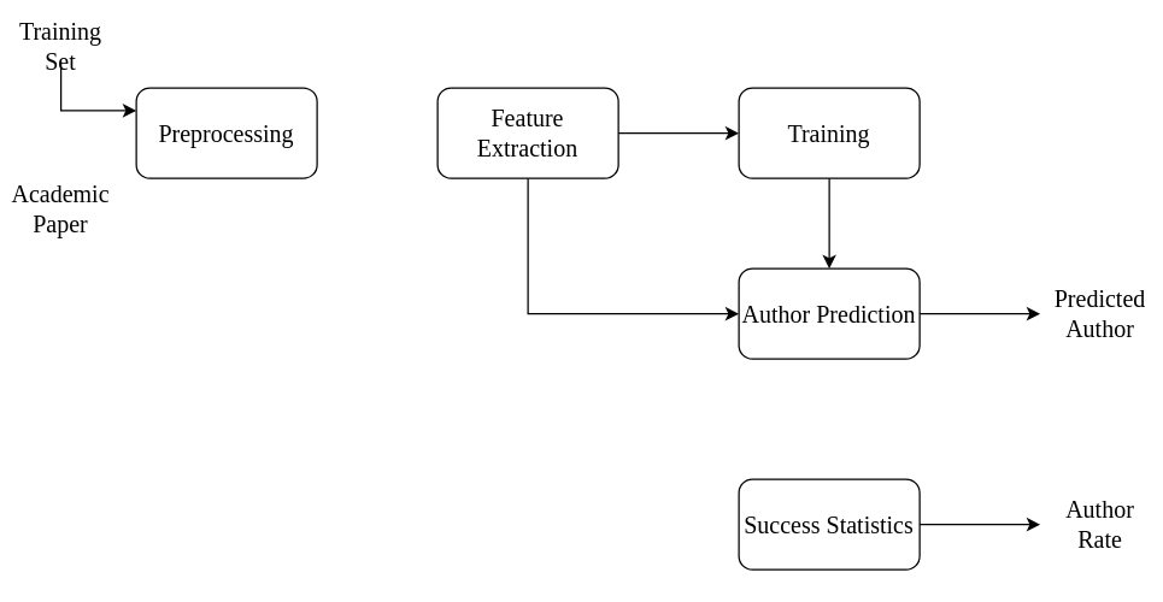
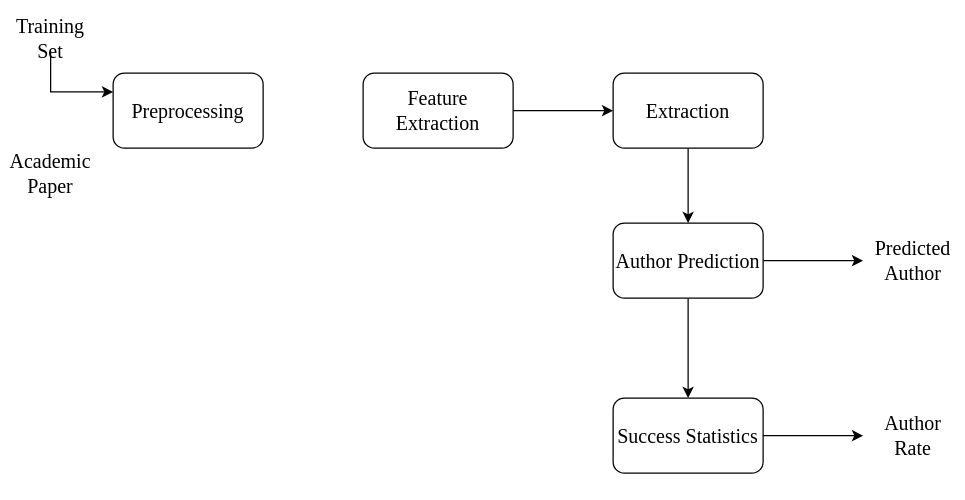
  <mxCell id="0" />
  <mxCell id="1" parent="0" />
  <mxCell id="2" value="Preprocessing" style="rounded=1;whiteSpace=wrap;html=1;fontFamily=Times New Roman;fontSize=16;" vertex="1" parent="1"><mxGeometry x="90" y="58" width="120" height="60" as="geometry" /></mxCell>
  <mxCell id="3" value="" style="edgeStyle=orthogonalEdgeStyle;rounded=0;orthogonalLoop=1;jettySize=auto;html=1;fontFamily=Times New Roman;fontSize=16;" edge="1" parent="1" source="4" target="10"><mxGeometry relative="1" as="geometry" /></mxCell>
- <mxCell id="4" value="Training" style="rounded=1;whiteSpace=wrap;html=1;fontFamily=Times New Roman;fontSize=16;" vertex="1" parent="1"><mxGeometry x="490" y="58" width="120" height="60" as="geometry" /></mxCell>
+ <mxCell id="4" value="Extraction" style="rounded=1;whiteSpace=wrap;html=1;fontFamily=Times New Roman;fontSize=16;" vertex="1" parent="1"><mxGeometry x="490" y="58" width="120" height="60" as="geometry" /></mxCell>
  <mxCell id="5" value="" style="edgeStyle=orthogonalEdgeStyle;rounded=0;orthogonalLoop=1;jettySize=auto;html=1;fontFamily=Times New Roman;fontSize=16;" edge="1" parent="1" source="7" target="4"><mxGeometry relative="1" as="geometry" /></mxCell>
- <mxCell id="6" style="edgeStyle=orthogonalEdgeStyle;rounded=0;orthogonalLoop=1;jettySize=auto;html=1;exitX=0.5;exitY=1;exitDx=0;exitDy=0;entryX=0;entryY=0.5;entryDx=0;entryDy=0;fontFamily=Times New Roman;fontSize=16;" edge="1" parent="1" source="7" target="10"><mxGeometry relative="1" as="geometry" /></mxCell>
  <mxCell id="7" value="Feature Extraction" style="rounded=1;whiteSpace=wrap;html=1;fontFamily=Times New Roman;fontSize=16;" vertex="1" parent="1"><mxGeometry x="290" y="58" width="120" height="60" as="geometry" /></mxCell>
  <mxCell id="8" value="" style="edgeStyle=orthogonalEdgeStyle;rounded=0;orthogonalLoop=1;jettySize=auto;html=1;fontFamily=Times New Roman;fontSize=16;" edge="1" parent="1" source="10"><mxGeometry relative="1" as="geometry"><mxPoint x="690" y="208" as="targetPoint" /></mxGeometry></mxCell>
+ <mxCell id="9" value="" style="edgeStyle=orthogonalEdgeStyle;rounded=0;orthogonalLoop=1;jettySize=auto;html=1;fontFamily=Times New Roman;fontSize=16;" edge="1" parent="1" source="10" target="12"><mxGeometry relative="1" as="geometry" /></mxCell>
  <mxCell id="10" value="Author Prediction" style="rounded=1;whiteSpace=wrap;html=1;fontFamily=Times New Roman;fontSize=16;" vertex="1" parent="1"><mxGeometry x="490" y="178" width="120" height="60" as="geometry" /></mxCell>
  <mxCell id="11" value="" style="edgeStyle=orthogonalEdgeStyle;rounded=0;orthogonalLoop=1;jettySize=auto;html=1;fontFamily=Times New Roman;fontSize=16;" edge="1" parent="1" source="12"><mxGeometry relative="1" as="geometry"><mxPoint x="690" y="348" as="targetPoint" /></mxGeometry></mxCell>
  <mxCell id="12" value="Success Statistics" style="rounded=1;whiteSpace=wrap;html=1;fontFamily=Times New Roman;fontSize=16;" vertex="1" parent="1"><mxGeometry x="490" y="318" width="120" height="60" as="geometry" /></mxCell>
  <mxCell id="13" value="Predicted Author" style="text;html=1;strokeColor=none;fillColor=none;align=center;verticalAlign=middle;whiteSpace=wrap;rounded=0;fontFamily=Times New Roman;fontSize=16;" vertex="1" parent="1"><mxGeometry x="710" y="198" width="40" height="20" as="geometry" /></mxCell>
  <mxCell id="14" style="edgeStyle=orthogonalEdgeStyle;rounded=0;orthogonalLoop=1;jettySize=auto;html=1;exitX=0.5;exitY=1;exitDx=0;exitDy=0;entryX=0;entryY=0.25;entryDx=0;entryDy=0;fontFamily=Times New Roman;fontSize=16;" edge="1" parent="1" source="15" target="2"><mxGeometry relative="1" as="geometry" /></mxCell>
  <mxCell id="15" value="Training Set" style="text;html=1;strokeColor=none;fillColor=none;align=center;verticalAlign=middle;whiteSpace=wrap;rounded=0;fontFamily=Times New Roman;fontSize=16;" vertex="1" parent="1"><mxGeometry x="20" y="20" width="40" height="20" as="geometry" /></mxCell>
  <mxCell id="16" value="Academic Paper" style="text;html=1;strokeColor=none;fillColor=none;align=center;verticalAlign=middle;whiteSpace=wrap;rounded=0;fontFamily=Times New Roman;fontSize=16;" vertex="1" parent="1"><mxGeometry x="20" y="128" width="40" height="20" as="geometry" /></mxCell>
  <mxCell id="17" value="Author Rate" style="text;html=1;strokeColor=none;fillColor=none;align=center;verticalAlign=middle;whiteSpace=wrap;rounded=0;fontFamily=Times New Roman;fontSize=16;" vertex="1" parent="1"><mxGeometry x="710" y="338" width="40" height="20" as="geometry" /></mxCell>
